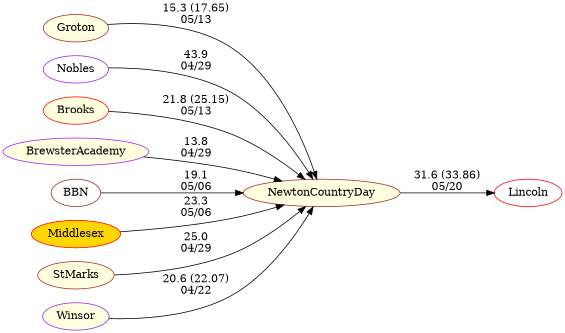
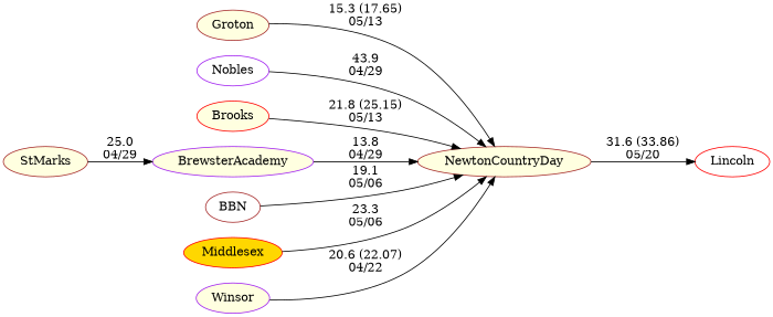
  digraph {
    rankdir=LR
    node [color=brown fillcolor=lightyellow style=filled]
    edge [random=random]
    Lincoln [color=red fillcolor=white]
    Groton
    NewtonCountryDay
    Nobles [color=purple fillcolor=white]
    Brooks [color=red]
    BrewsterAcademy [color=purple]
    BBN [fillcolor=white]
    Middlesex [color=red fillcolor=gold]
    StMarks
    Winsor [color=purple]
    Groton -> NewtonCountryDay [label="15.3 (17.65)\n05/13" weight=85]
    NewtonCountryDay -> Lincoln [label="31.6 (33.86)\n05/20" weight=69]
    Nobles -> NewtonCountryDay [label="43.9\n04/29" weight=57]
    Brooks -> NewtonCountryDay [label="21.8 (25.15)\n05/13" weight=79]
    BrewsterAcademy -> NewtonCountryDay [label="13.8\n04/29" weight=87]
    BBN -> NewtonCountryDay [label="19.1\n05/06" weight=81]
    Middlesex -> NewtonCountryDay [label="23.3\n05/06" weight=77]
-   StMarks -> NewtonCountryDay [label="25.0\n04/29" weight=75]
+   StMarks -> BrewsterAcademy [label="25.0\n04/29" weight=75]
    Winsor -> NewtonCountryDay [label="20.6 (22.07)\n04/22" weight=80]
  }
